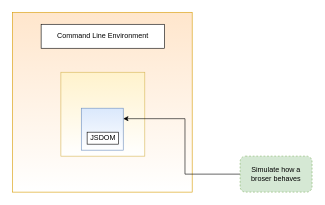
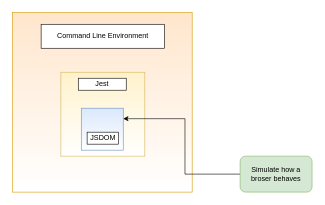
  <mxCell id="0" />
  <mxCell id="1" parent="0" />
  <mxCell id="2" value="" style="whiteSpace=wrap;html=1;aspect=fixed;fillColor=#ffe6cc;strokeColor=#d79b00;gradientColor=#ffffff;" vertex="1" parent="1"><mxGeometry x="20" y="20" width="300" height="300" as="geometry" /></mxCell>
  <mxCell id="3" value="&lt;div&gt;Command Line Environment&lt;/div&gt;" style="rounded=0;whiteSpace=wrap;html=1;" vertex="1" parent="1"><mxGeometry x="68" y="40" width="206" height="40" as="geometry" /></mxCell>
  <mxCell id="4" value="" style="whiteSpace=wrap;html=1;aspect=fixed;fillColor=#fff2cc;strokeColor=#d6b656;gradientColor=#ffffff;" vertex="1" parent="1"><mxGeometry x="101" y="120" width="140" height="140" as="geometry" /></mxCell>
+ <mxCell id="5" value="Jest" style="rounded=0;whiteSpace=wrap;html=1;gradientColor=#ffffff;" vertex="1" parent="1"><mxGeometry x="130" y="130" width="80" height="20" as="geometry" /></mxCell>
  <mxCell id="6" value="" style="whiteSpace=wrap;html=1;aspect=fixed;fillColor=#dae8fc;strokeColor=#6c8ebf;gradientColor=#ffffff;" vertex="1" parent="1"><mxGeometry x="135" y="180" width="70" height="70" as="geometry" /></mxCell>
  <mxCell id="7" value="JSDOM" style="rounded=0;whiteSpace=wrap;html=1;gradientColor=#ffffff;" vertex="1" parent="1"><mxGeometry x="144.75" y="220" width="52.5" height="20" as="geometry" /></mxCell>
  <mxCell id="8" style="edgeStyle=orthogonalEdgeStyle;rounded=0;orthogonalLoop=1;jettySize=auto;html=1;entryX=1;entryY=0.25;entryDx=0;entryDy=0;" edge="1" parent="1" source="9" target="6"><mxGeometry relative="1" as="geometry"><mxPoint x="350" y="170" as="targetPoint" /><Array as="points"><mxPoint x="308" y="290" /><mxPoint x="308" y="198" /></Array></mxGeometry></mxCell>
- <mxCell id="9" value="Simulate how a broser behaves" style="rounded=1;whiteSpace=wrap;html=1;fillColor=#d5e8d4;strokeColor=#82b366;dashed=1;" vertex="1" parent="1"><mxGeometry x="400" y="260" width="120" height="60" as="geometry" /></mxCell>
+ <mxCell id="9" value="Simulate how a broser behaves" style="rounded=1;whiteSpace=wrap;html=1;fillColor=#d5e8d4;strokeColor=#82b366;" vertex="1" parent="1"><mxGeometry x="400" y="260" width="120" height="60" as="geometry" /></mxCell>
